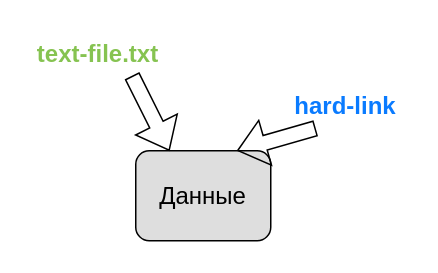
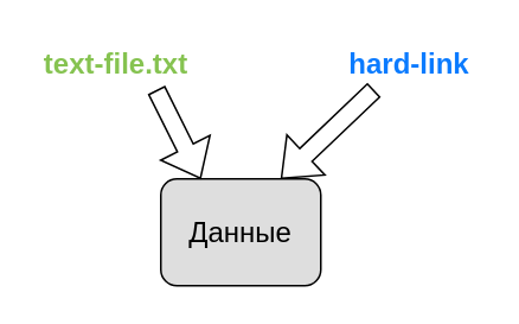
  <mxCell id="0" />
  <mxCell id="1" parent="0" />
  <mxCell id="2" value="&lt;font color=&quot;#86c351&quot; style=&quot;font-size: 16px;&quot;&gt;&lt;b&gt;text-file.txt&lt;/b&gt;&lt;/font&gt;" style="text;html=1;strokeColor=none;fillColor=none;align=center;verticalAlign=middle;whiteSpace=wrap;rounded=0;" parent="1" vertex="1"><mxGeometry x="20" y="20" width="90" height="30" as="geometry" /></mxCell>
- <mxCell id="3" value="&lt;font color=&quot;#0a7bff&quot; style=&quot;font-size: 16px;&quot;&gt;&lt;b&gt;hard-link&lt;/b&gt;&lt;/font&gt;" style="text;html=1;strokeColor=none;fillColor=none;align=center;verticalAlign=middle;whiteSpace=wrap;rounded=0;" parent="1" vertex="1"><mxGeometry x="190" y="55" width="80" height="30" as="geometry" /></mxCell>
+ <mxCell id="3" value="&lt;font color=&quot;#0a7bff&quot; style=&quot;font-size: 16px;&quot;&gt;&lt;b&gt;hard-link&lt;/b&gt;&lt;/font&gt;" style="text;html=1;strokeColor=none;fillColor=none;align=center;verticalAlign=middle;whiteSpace=wrap;rounded=0;" parent="1" vertex="1"><mxGeometry x="190" y="20" width="80" height="30" as="geometry" /></mxCell>
  <mxCell id="4" value="&lt;font style=&quot;font-size: 16px;&quot; color=&quot;#000000&quot;&gt;Данные&lt;/font&gt;" style="rounded=1;whiteSpace=wrap;html=1;fillColor=#dedede;" vertex="1" parent="1"><mxGeometry x="90" y="100" width="90" height="60" as="geometry" /></mxCell>
  <mxCell id="5" value="" style="shape=flexArrow;endArrow=classic;html=1;rounded=0;exitX=0.75;exitY=1;exitDx=0;exitDy=0;entryX=0.25;entryY=0;entryDx=0;entryDy=0;" edge="1" parent="1" source="2" target="4"><mxGeometry width="50" height="50" relative="1" as="geometry"><mxPoint x="360" y="250" as="sourcePoint" /><mxPoint x="410" y="200" as="targetPoint" /></mxGeometry></mxCell>
  <mxCell id="6" value="" style="shape=flexArrow;endArrow=classic;html=1;rounded=0;exitX=0.25;exitY=1;exitDx=0;exitDy=0;entryX=0.75;entryY=0;entryDx=0;entryDy=0;" edge="1" parent="1" source="3" target="4"><mxGeometry width="50" height="50" relative="1" as="geometry"><mxPoint x="360" y="250" as="sourcePoint" /><mxPoint x="410" y="200" as="targetPoint" /></mxGeometry></mxCell>
